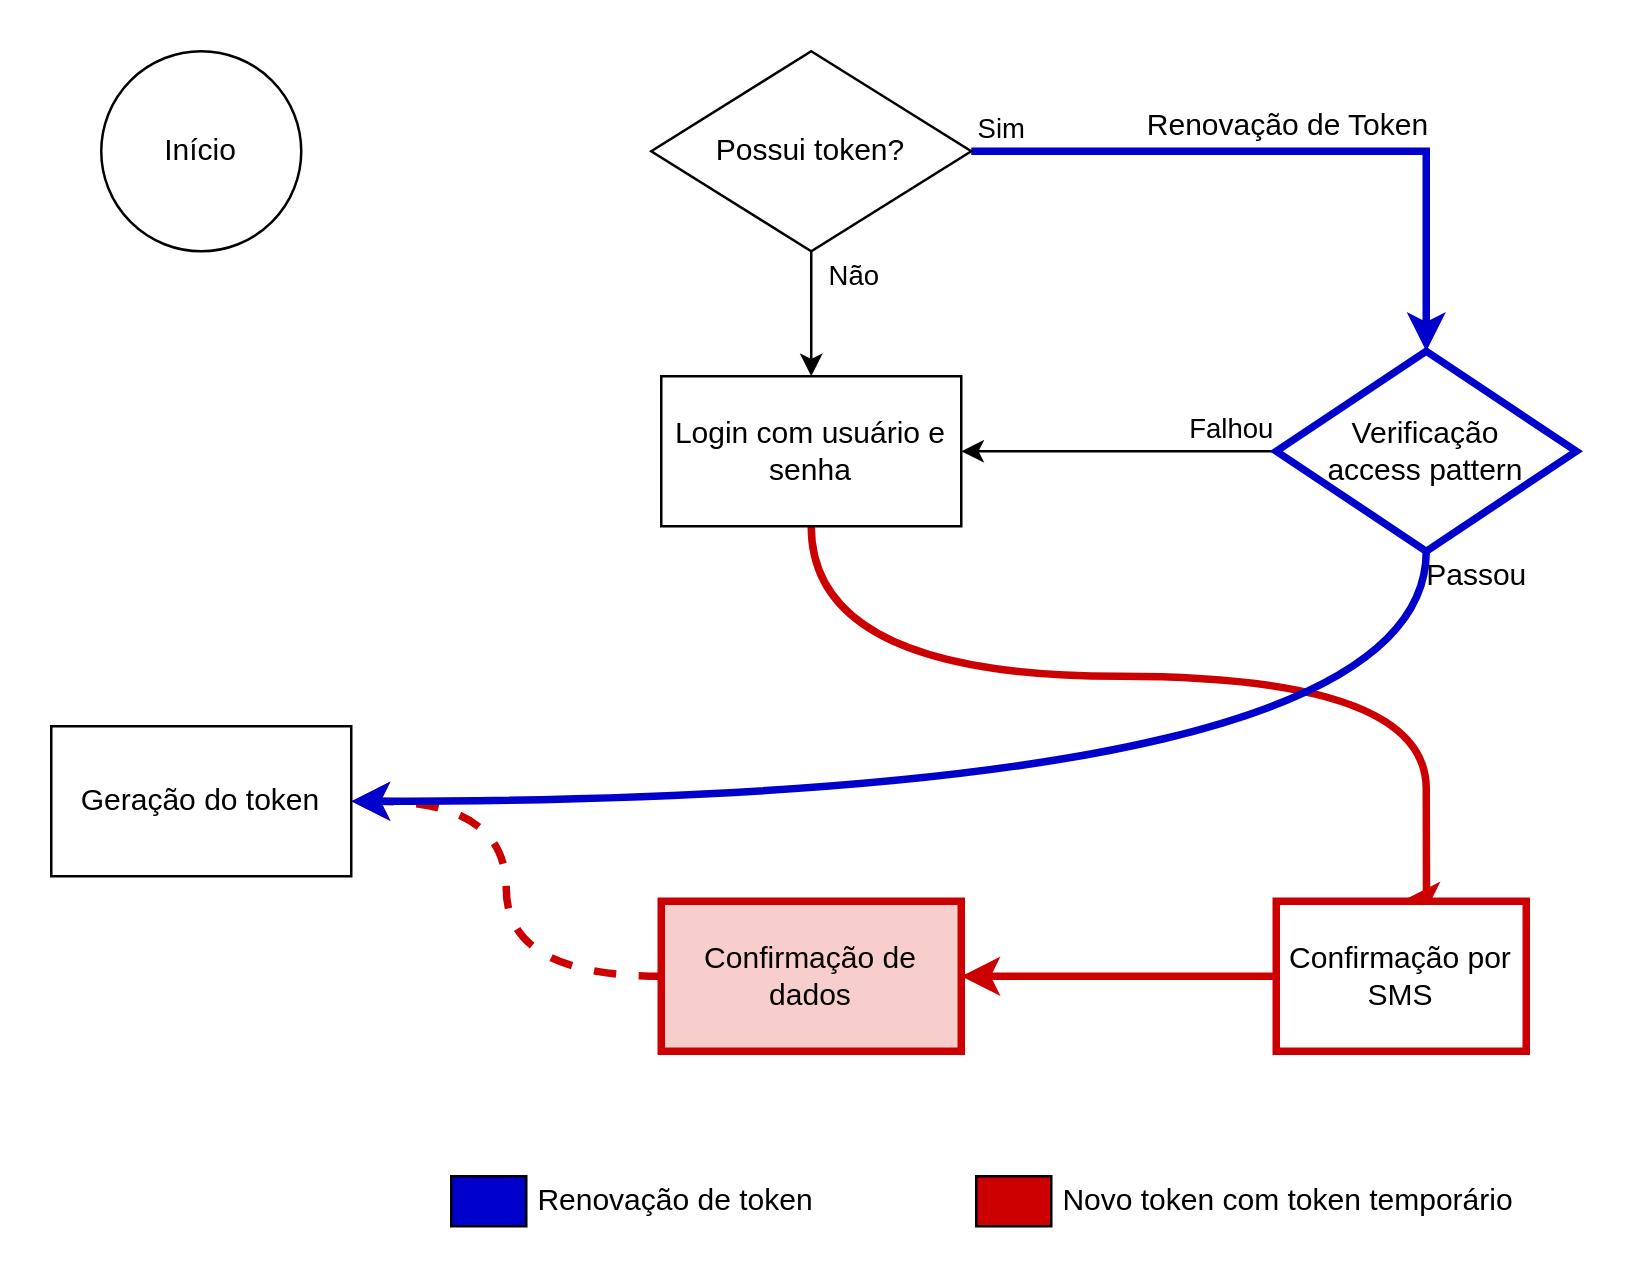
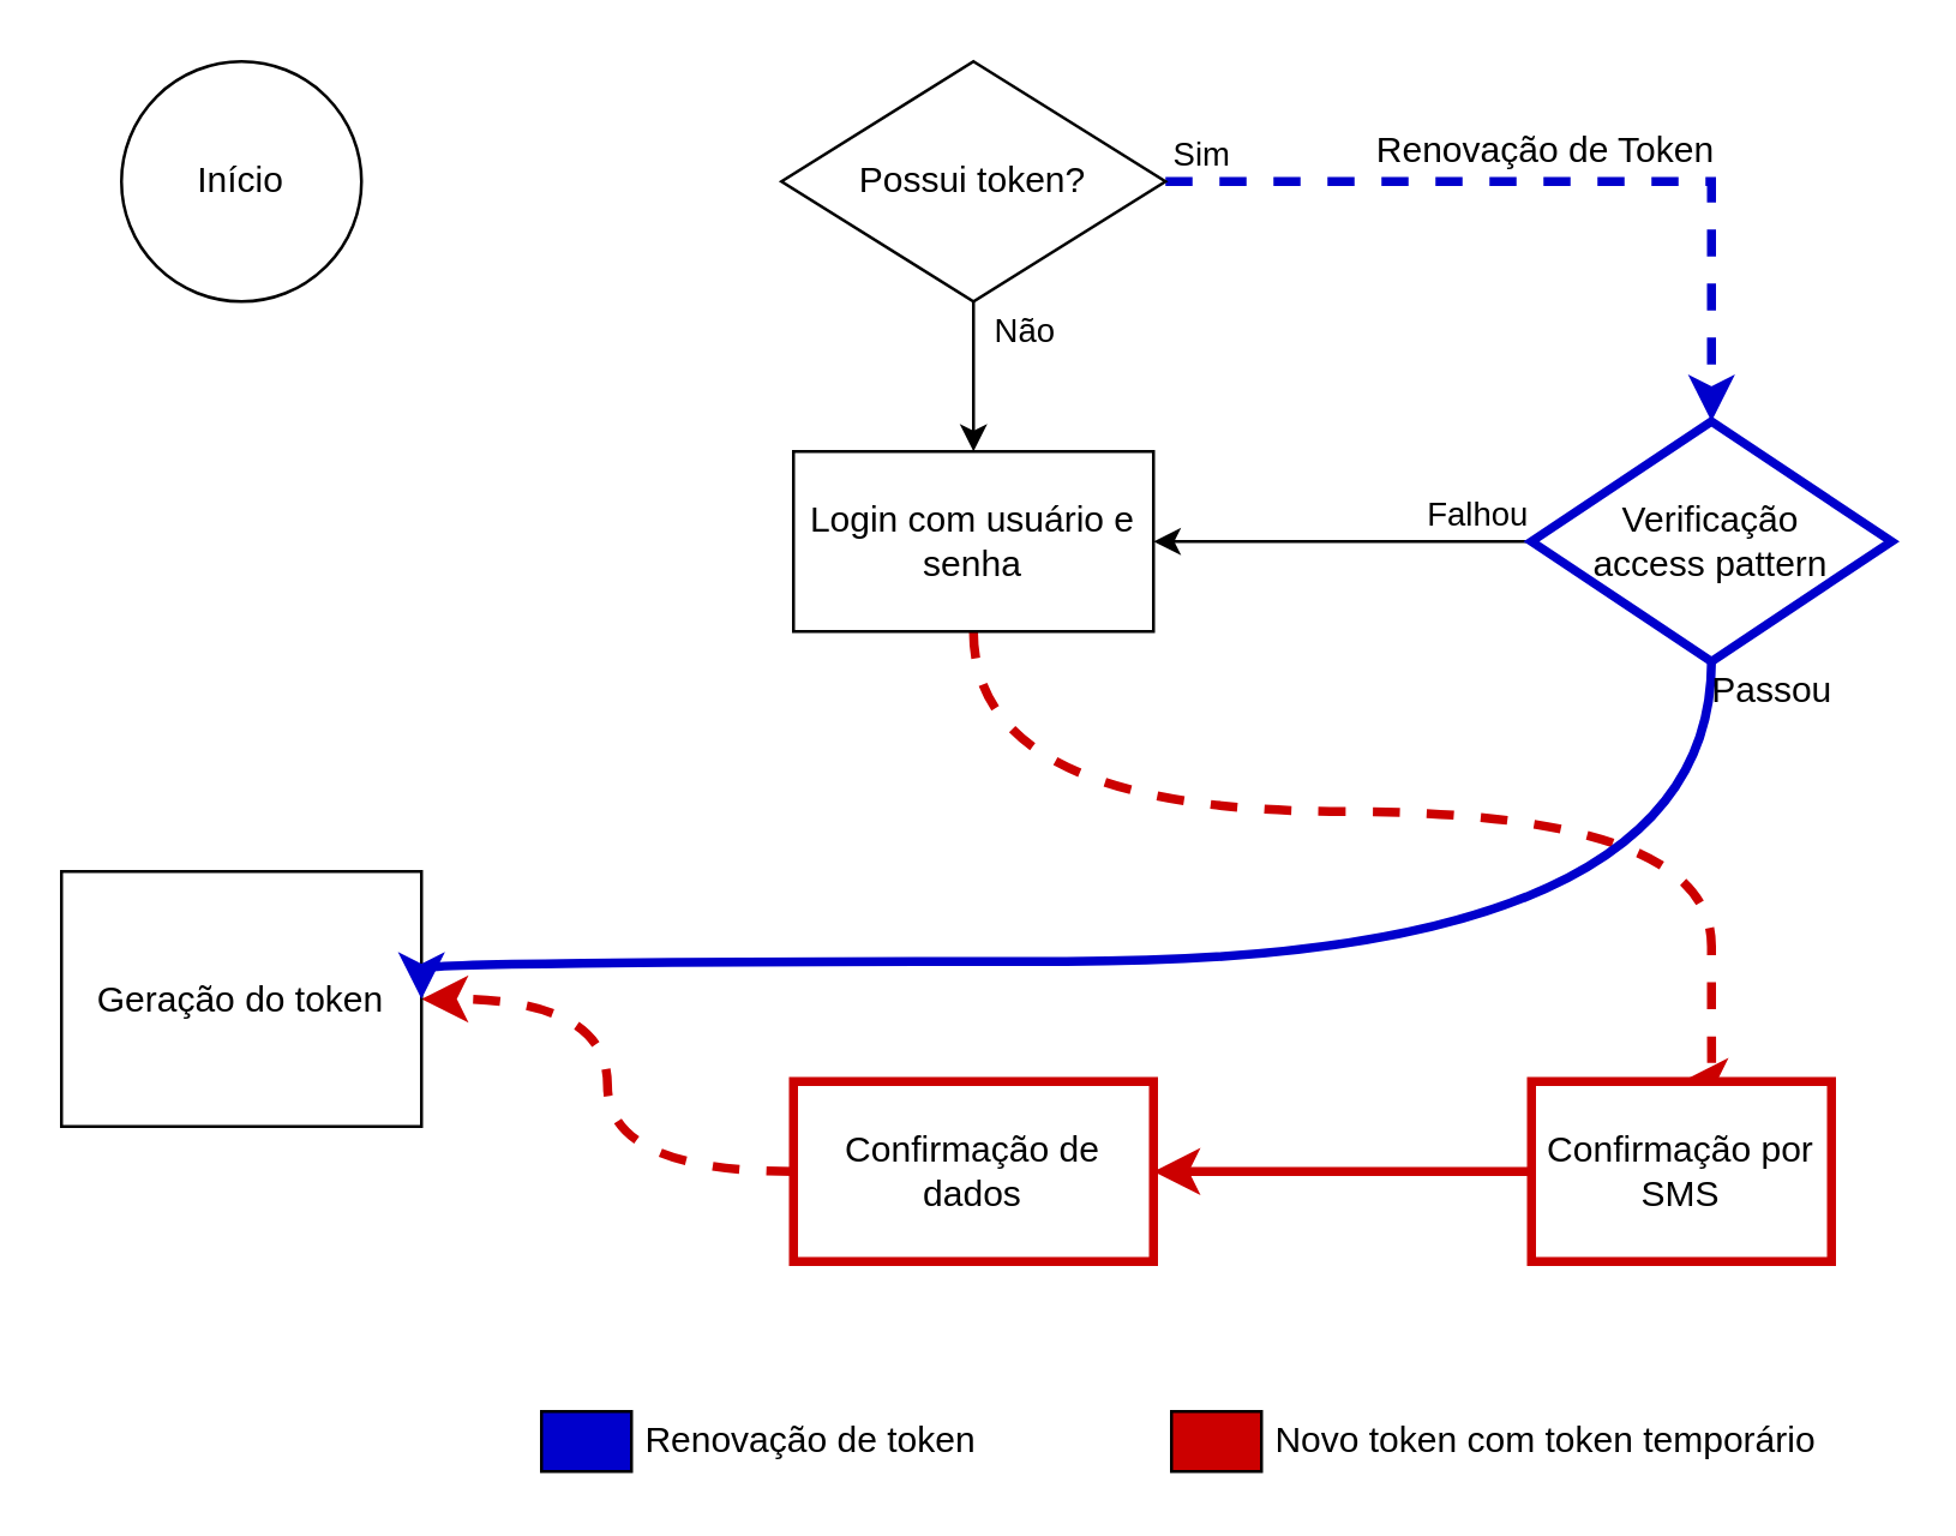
  <mxCell id="0" />
  <mxCell id="1" parent="0" />
- <mxCell id="2" value="" style="edgeStyle=orthogonalEdgeStyle;rounded=0;orthogonalLoop=1;jettySize=auto;html=1;curved=1;strokeColor=#CC0000;strokeWidth=3;entryX=0.5;entryY=0;entryDx=0;entryDy=0;" parent="1" source="3" target="7" edge="1"><mxGeometry relative="1" as="geometry"><mxPoint x="570" y="360" as="targetPoint" /><Array as="points"><mxPoint x="324" y="270" /><mxPoint x="570" y="270" /></Array></mxGeometry></mxCell>
+ <mxCell id="2" value="" style="edgeStyle=orthogonalEdgeStyle;rounded=0;orthogonalLoop=1;jettySize=auto;html=1;curved=1;strokeColor=#CC0000;strokeWidth=3;entryX=0.5;entryY=0;entryDx=0;entryDy=0;dashed=1;" parent="1" source="3" target="7" edge="1"><mxGeometry relative="1" as="geometry"><mxPoint x="570" y="360" as="targetPoint" /><Array as="points"><mxPoint x="324" y="270" /><mxPoint x="570" y="270" /></Array></mxGeometry></mxCell>
  <mxCell id="3" value="Login com usuário e senha" style="rounded=0;whiteSpace=wrap;html=1;" parent="1" vertex="1"><mxGeometry x="264" y="150" width="120" height="60" as="geometry" /></mxCell>
- <mxCell id="4" value="Confirmação de dados" style="rounded=0;whiteSpace=wrap;html=1;strokeColor=#CC0000;strokeWidth=3;fillColor=#f8cecc;" parent="1" vertex="1"><mxGeometry x="264" y="360" width="120" height="60" as="geometry" /></mxCell>
+ <mxCell id="4" value="Confirmação de dados" style="rounded=0;whiteSpace=wrap;html=1;strokeColor=#CC0000;strokeWidth=3;" parent="1" vertex="1"><mxGeometry x="264" y="360" width="120" height="60" as="geometry" /></mxCell>
  <mxCell id="5" style="edgeStyle=orthogonalEdgeStyle;rounded=0;orthogonalLoop=1;jettySize=auto;html=1;entryX=1;entryY=0.5;entryDx=0;entryDy=0;curved=1;strokeColor=#CC0000;strokeWidth=3;exitX=0;exitY=0.5;exitDx=0;exitDy=0;dashed=1;" parent="1" source="4" target="8" edge="1"><mxGeometry relative="1" as="geometry"><mxPoint x="250" y="390" as="sourcePoint" /></mxGeometry></mxCell>
  <mxCell id="6" value="" style="edgeStyle=orthogonalEdgeStyle;rounded=0;orthogonalLoop=1;jettySize=auto;html=1;strokeColor=#CC0000;strokeWidth=3;" edge="1" parent="1" source="7" target="4"><mxGeometry relative="1" as="geometry" /></mxCell>
  <mxCell id="7" value="Confirmação por SMS" style="rounded=0;whiteSpace=wrap;html=1;strokeColor=#CC0000;strokeWidth=3;" parent="1" vertex="1"><mxGeometry x="510" y="360" width="100" height="60" as="geometry" /></mxCell>
- <mxCell id="8" value="Geração do token" style="rounded=0;whiteSpace=wrap;html=1;" parent="1" vertex="1"><mxGeometry x="20" y="290" width="120" height="60" as="geometry" /></mxCell>
+ <mxCell id="8" value="Geração do token" style="rounded=0;whiteSpace=wrap;html=1;" parent="1" vertex="1"><mxGeometry x="20" y="290" width="120" height="85" as="geometry" /></mxCell>
  <mxCell id="9" style="edgeStyle=orthogonalEdgeStyle;rounded=0;orthogonalLoop=1;jettySize=auto;html=1;entryX=0.5;entryY=0;entryDx=0;entryDy=0;" parent="1" source="13" target="3" edge="1"><mxGeometry relative="1" as="geometry"><Array as="points"><mxPoint x="324" y="120" /><mxPoint x="324" y="120" /></Array></mxGeometry></mxCell>
  <mxCell id="10" value="Não" style="edgeLabel;html=1;align=center;verticalAlign=middle;resizable=0;points=[];" parent="9" vertex="1" connectable="0"><mxGeometry x="-0.792" y="-2" relative="1" as="geometry"><mxPoint x="18" y="4.86" as="offset" /></mxGeometry></mxCell>
- <mxCell id="11" style="edgeStyle=orthogonalEdgeStyle;rounded=0;orthogonalLoop=1;jettySize=auto;html=1;strokeColor=#0000CC;strokeWidth=3;" parent="1" source="13" target="18" edge="1"><mxGeometry relative="1" as="geometry"><mxPoint x="570" y="130" as="targetPoint" /></mxGeometry></mxCell>
+ <mxCell id="11" style="edgeStyle=orthogonalEdgeStyle;rounded=0;orthogonalLoop=1;jettySize=auto;html=1;strokeColor=#0000CC;strokeWidth=3;dashed=1;" parent="1" source="13" target="18" edge="1"><mxGeometry relative="1" as="geometry"><mxPoint x="570" y="130" as="targetPoint" /></mxGeometry></mxCell>
  <mxCell id="12" value="Sim" style="edgeLabel;html=1;align=center;verticalAlign=middle;resizable=0;points=[];" parent="11" vertex="1" connectable="0"><mxGeometry x="-0.859" relative="1" as="geometry"><mxPoint x="-7" y="-10" as="offset" /></mxGeometry></mxCell>
  <mxCell id="13" value="Possui token?" style="rhombus;whiteSpace=wrap;html=1;" parent="1" vertex="1"><mxGeometry x="260" y="20" width="128" height="80" as="geometry" /></mxCell>
  <mxCell id="14" value="Início" style="ellipse;whiteSpace=wrap;html=1;aspect=fixed;" parent="1" vertex="1"><mxGeometry x="40" y="20" width="80" height="80" as="geometry" /></mxCell>
  <mxCell id="15" style="edgeStyle=orthogonalEdgeStyle;curved=1;rounded=0;orthogonalLoop=1;jettySize=auto;html=1;entryX=1;entryY=0.5;entryDx=0;entryDy=0;strokeColor=#0000CC;strokeWidth=3;" parent="1" source="18" target="8" edge="1"><mxGeometry relative="1" as="geometry"><Array as="points"><mxPoint x="570" y="320" /></Array></mxGeometry></mxCell>
  <mxCell id="16" style="edgeStyle=orthogonalEdgeStyle;curved=1;rounded=0;orthogonalLoop=1;jettySize=auto;html=1;entryX=1;entryY=0.5;entryDx=0;entryDy=0;" parent="1" source="18" target="3" edge="1"><mxGeometry relative="1" as="geometry" /></mxCell>
  <mxCell id="17" value="Falhou" style="edgeLabel;html=1;align=center;verticalAlign=middle;resizable=0;points=[];" parent="16" vertex="1" connectable="0"><mxGeometry x="-0.699" y="-2" relative="1" as="geometry"><mxPoint y="-8" as="offset" /></mxGeometry></mxCell>
  <mxCell id="18" value="&lt;span&gt;Verificação&lt;br&gt;access pattern&lt;/span&gt;" style="rhombus;whiteSpace=wrap;html=1;strokeColor=#0000CC;strokeWidth=3;" parent="1" vertex="1"><mxGeometry x="510" y="140" width="120" height="80" as="geometry" /></mxCell>
  <mxCell id="19" value="Passou" style="text;html=1;align=center;verticalAlign=middle;resizable=0;points=[];autosize=1;" parent="1" vertex="1"><mxGeometry x="560" y="220" width="60" height="20" as="geometry" /></mxCell>
  <mxCell id="20" value="Renovação de Token" style="text;html=1;strokeColor=none;fillColor=none;align=center;verticalAlign=middle;whiteSpace=wrap;rounded=0;" parent="1" vertex="1"><mxGeometry x="450" y="40" width="130" height="20" as="geometry" /></mxCell>
  <mxCell id="21" value="" style="rounded=0;whiteSpace=wrap;html=1;strokeWidth=1;fillColor=#0000CC;" parent="1" vertex="1"><mxGeometry x="180" y="470" width="30" height="20" as="geometry" /></mxCell>
  <mxCell id="22" value="Renovação de token" style="text;html=1;strokeColor=none;fillColor=none;align=center;verticalAlign=middle;whiteSpace=wrap;rounded=0;" parent="1" vertex="1"><mxGeometry x="190" y="470" width="160" height="20" as="geometry" /></mxCell>
  <mxCell id="23" value="" style="rounded=0;whiteSpace=wrap;html=1;strokeWidth=1;fillColor=#CC0000;" parent="1" vertex="1"><mxGeometry x="390" y="470" width="30" height="20" as="geometry" /></mxCell>
  <mxCell id="24" value="Novo token com token temporário" style="text;html=1;strokeColor=none;fillColor=none;align=center;verticalAlign=middle;whiteSpace=wrap;rounded=0;" parent="1" vertex="1"><mxGeometry x="400" y="470" width="230" height="20" as="geometry" /></mxCell>
